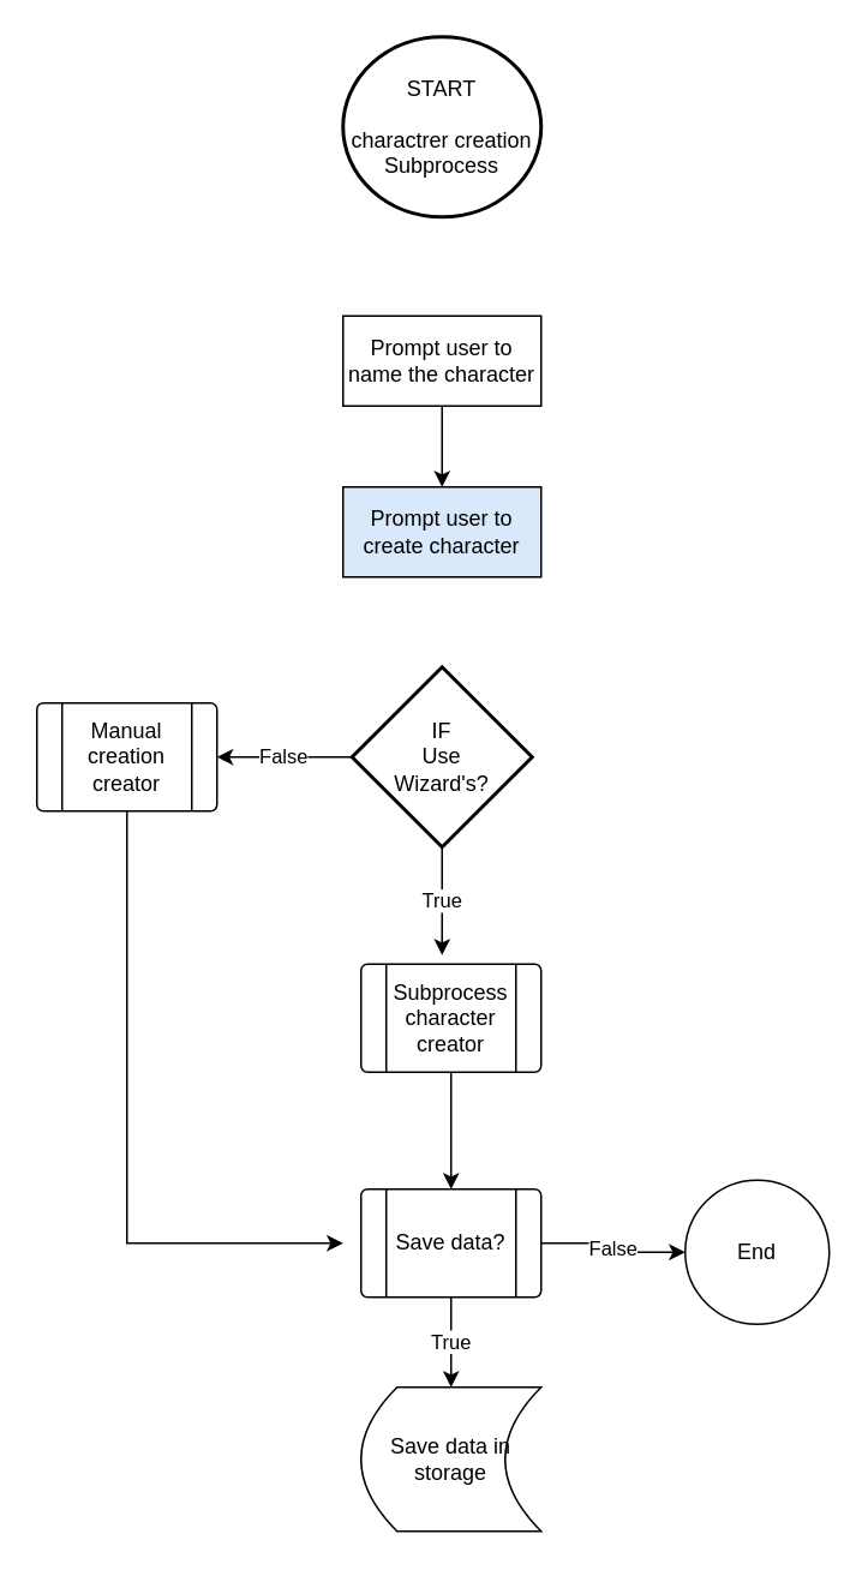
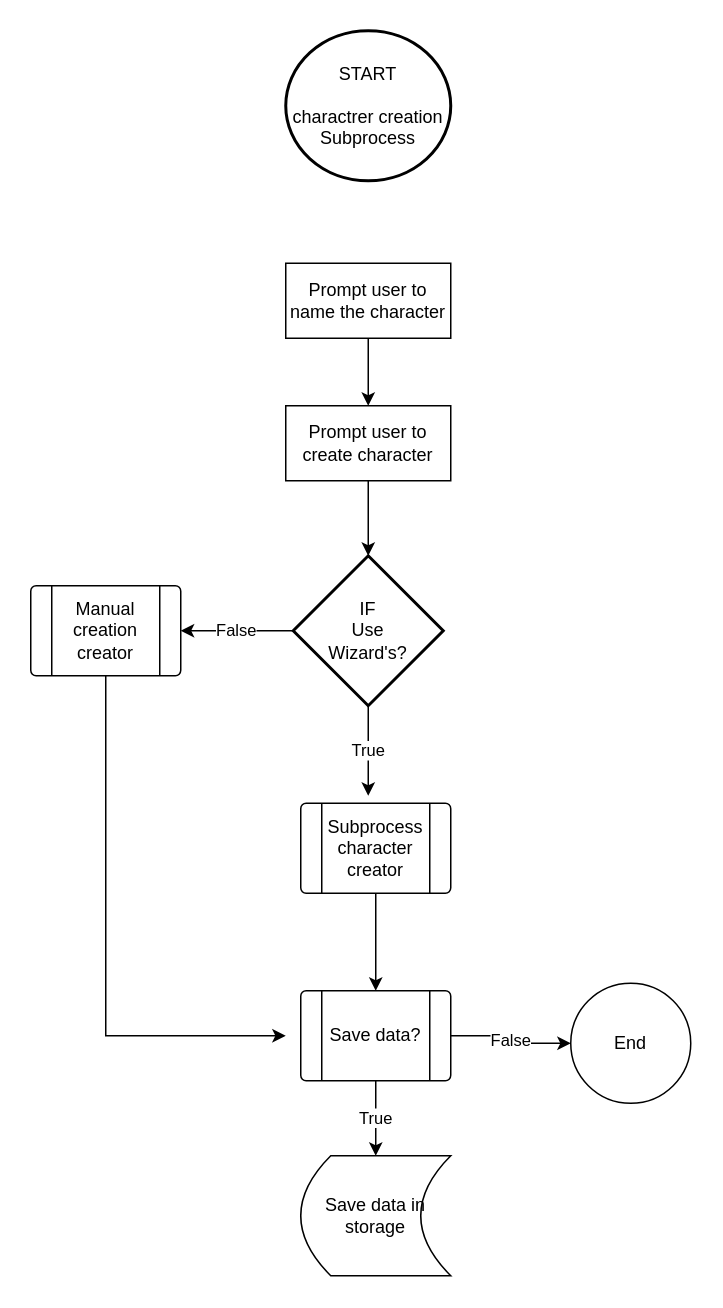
  <mxCell id="0" />
  <mxCell id="1" parent="0" />
  <mxCell id="2" value="START&lt;br&gt;&lt;br&gt;charactrer creation&lt;br&gt;Subprocess" style="strokeWidth=2;html=1;shape=mxgraph.flowchart.start_2;whiteSpace=wrap;" vertex="1" parent="1"><mxGeometry x="190" y="20" width="110" height="100" as="geometry" /></mxCell>
  <mxCell id="3" style="edgeStyle=orthogonalEdgeStyle;rounded=0;orthogonalLoop=1;jettySize=auto;html=1;" edge="1" parent="1" source="4" target="18"><mxGeometry relative="1" as="geometry" /></mxCell>
  <mxCell id="4" value="Prompt user to name the character" style="rounded=0;whiteSpace=wrap;html=1;" vertex="1" parent="1"><mxGeometry x="190" y="175" width="110" height="50" as="geometry" /></mxCell>
  <mxCell id="5" style="edgeStyle=orthogonalEdgeStyle;rounded=0;orthogonalLoop=1;jettySize=auto;html=1;" edge="1" parent="1" source="6" target="14"><mxGeometry relative="1" as="geometry" /></mxCell>
  <mxCell id="6" value="Subprocess&lt;br&gt;character creator" style="verticalLabelPosition=middle;verticalAlign=middle;html=1;shape=process;whiteSpace=wrap;rounded=1;size=0.14;arcSize=6;labelPosition=center;align=center;" vertex="1" parent="1"><mxGeometry x="200" y="535" width="100" height="60" as="geometry" /></mxCell>
  <mxCell id="7" value="True" style="edgeStyle=orthogonalEdgeStyle;rounded=0;orthogonalLoop=1;jettySize=auto;html=1;" edge="1" parent="1" source="9"><mxGeometry relative="1" as="geometry"><mxPoint x="245" y="530" as="targetPoint" /></mxGeometry></mxCell>
  <mxCell id="8" value="False" style="edgeStyle=orthogonalEdgeStyle;rounded=0;orthogonalLoop=1;jettySize=auto;html=1;entryX=1;entryY=0.5;entryDx=0;entryDy=0;" edge="1" parent="1" source="9" target="11"><mxGeometry relative="1" as="geometry" /></mxCell>
  <mxCell id="9" value="IF&lt;br&gt;Use&lt;br&gt;Wizard's?" style="strokeWidth=2;html=1;shape=mxgraph.flowchart.decision;whiteSpace=wrap;" vertex="1" parent="1"><mxGeometry x="195" y="370" width="100" height="100" as="geometry" /></mxCell>
  <mxCell id="10" style="edgeStyle=orthogonalEdgeStyle;rounded=0;orthogonalLoop=1;jettySize=auto;html=1;" edge="1" parent="1" source="11"><mxGeometry relative="1" as="geometry"><mxPoint x="190" y="690" as="targetPoint" /><Array as="points"><mxPoint x="70" y="690" /></Array></mxGeometry></mxCell>
  <mxCell id="11" value="Manual&lt;br&gt;creation creator" style="verticalLabelPosition=middle;verticalAlign=middle;html=1;shape=process;whiteSpace=wrap;rounded=1;size=0.14;arcSize=6;labelPosition=center;align=center;" vertex="1" parent="1"><mxGeometry x="20" y="390" width="100" height="60" as="geometry" /></mxCell>
  <mxCell id="12" value="True" style="edgeStyle=orthogonalEdgeStyle;rounded=0;orthogonalLoop=1;jettySize=auto;html=1;" edge="1" parent="1" source="14" target="15"><mxGeometry relative="1" as="geometry" /></mxCell>
  <mxCell id="13" value="False" style="edgeStyle=orthogonalEdgeStyle;rounded=0;orthogonalLoop=1;jettySize=auto;html=1;" edge="1" parent="1" source="14" target="16"><mxGeometry relative="1" as="geometry" /></mxCell>
  <mxCell id="14" value="Save data?" style="verticalLabelPosition=middle;verticalAlign=middle;html=1;shape=process;whiteSpace=wrap;rounded=1;size=0.14;arcSize=6;labelPosition=center;align=center;" vertex="1" parent="1"><mxGeometry x="200" y="660" width="100" height="60" as="geometry" /></mxCell>
  <mxCell id="15" value="Save data in&lt;br&gt;storage" style="shape=dataStorage;whiteSpace=wrap;html=1;fixedSize=1;" vertex="1" parent="1"><mxGeometry x="200" y="770" width="100" height="80" as="geometry" /></mxCell>
  <mxCell id="16" value="End" style="ellipse;whiteSpace=wrap;html=1;" vertex="1" parent="1"><mxGeometry x="380" y="655" width="80" height="80" as="geometry" /></mxCell>
- <mxCell id="18" value="Prompt user to create character" style="rounded=0;whiteSpace=wrap;html=1;fillColor=#dae8fc;" vertex="1" parent="1"><mxGeometry x="190" y="270" width="110" height="50" as="geometry" /></mxCell>
+ <mxCell id="17" style="edgeStyle=orthogonalEdgeStyle;rounded=0;orthogonalLoop=1;jettySize=auto;html=1;" edge="1" parent="1" source="18" target="9"><mxGeometry relative="1" as="geometry" /></mxCell>
+ <mxCell id="18" value="Prompt user to create character" style="rounded=0;whiteSpace=wrap;html=1;" vertex="1" parent="1"><mxGeometry x="190" y="270" width="110" height="50" as="geometry" /></mxCell>
